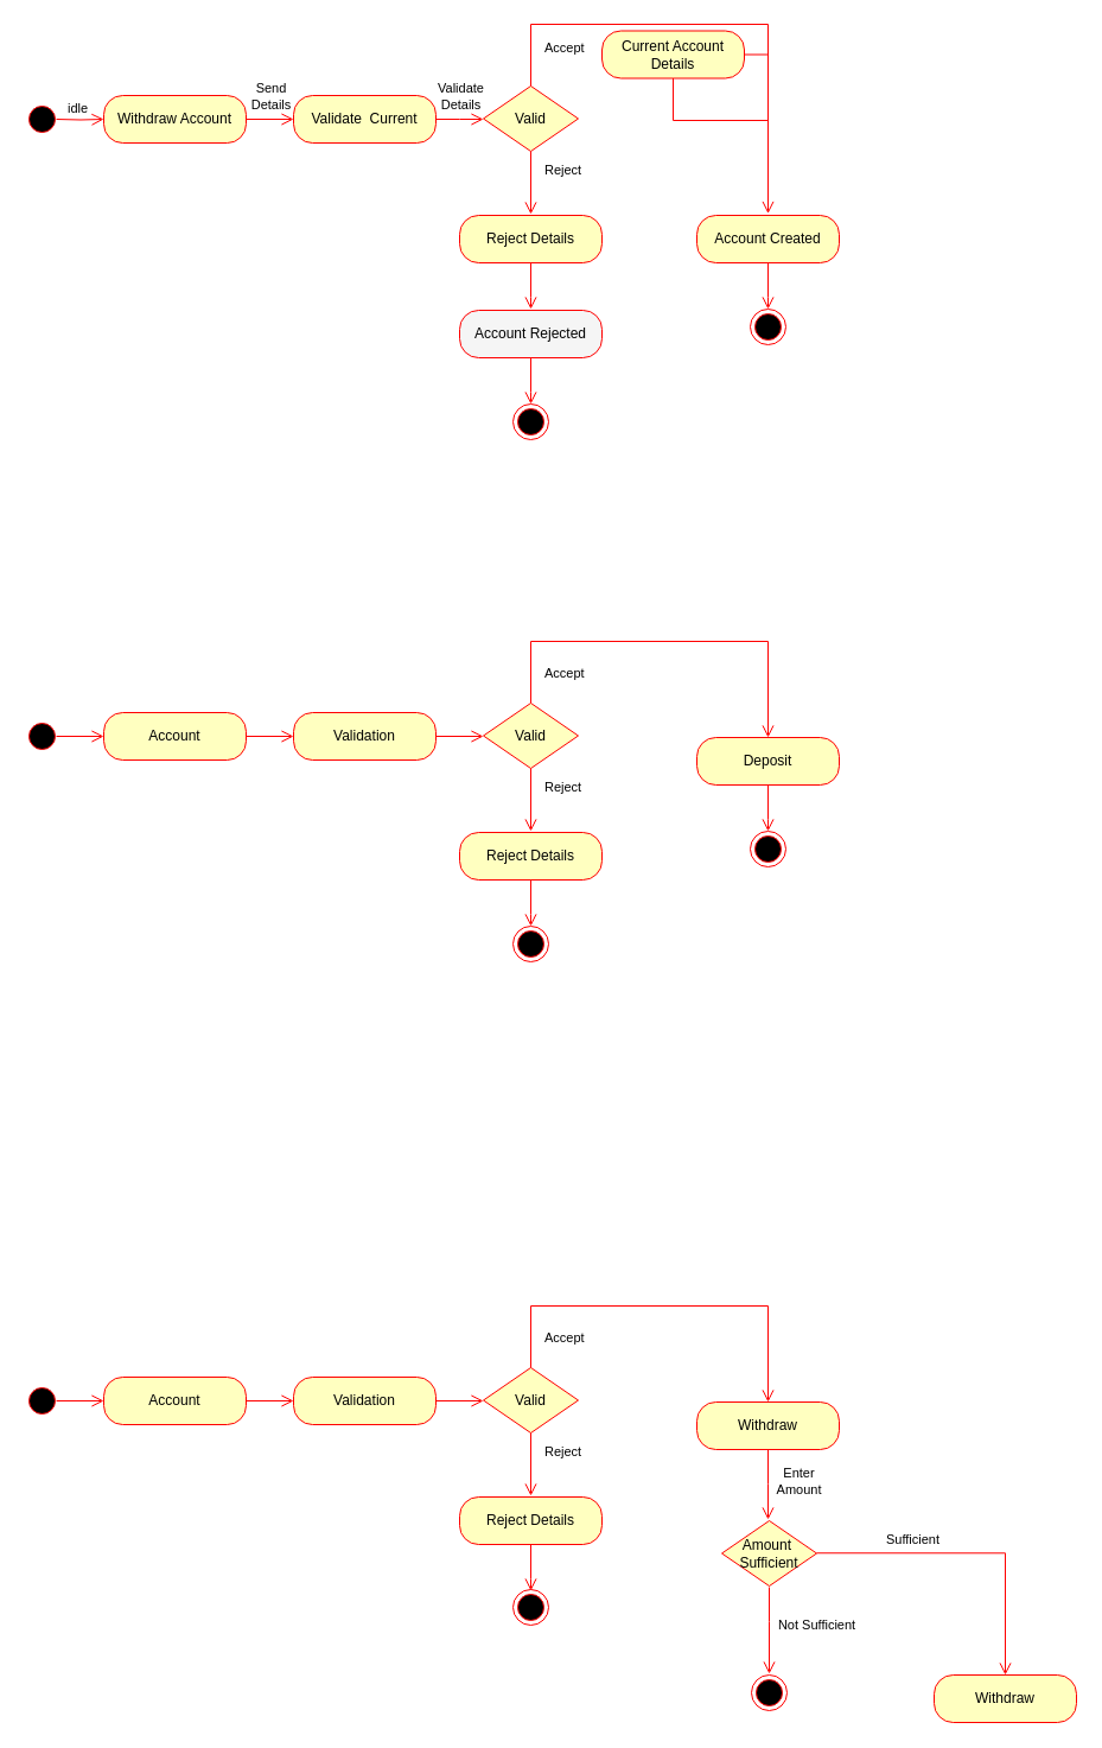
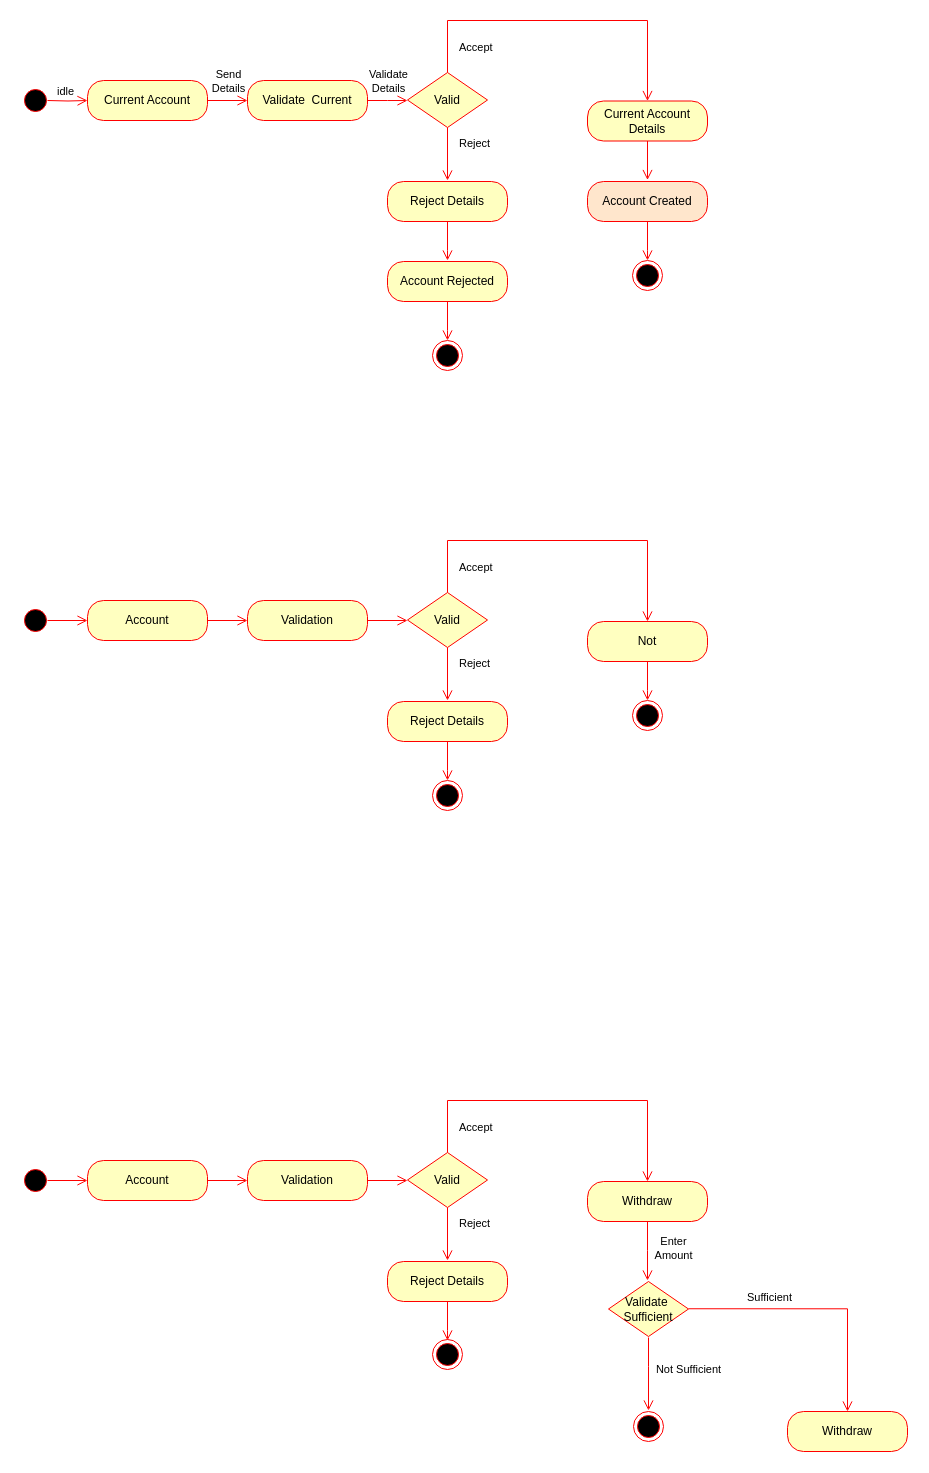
  <mxCell id="0" />
  <mxCell id="1" parent="0" />
  <mxCell id="2" value="" style="ellipse;html=1;shape=startState;fillColor=#000000;strokeColor=#ff0000;" vertex="1" parent="1"><mxGeometry x="20" y="85" width="30" height="30" as="geometry" /></mxCell>
  <mxCell id="3" value="" style="edgeStyle=orthogonalEdgeStyle;html=1;verticalAlign=bottom;endArrow=open;endSize=8;strokeColor=#ff0000;rounded=0;entryX=0;entryY=0.5;entryDx=0;entryDy=0;entryPerimeter=0;" edge="1" parent="1" target="5"><mxGeometry relative="1" as="geometry"><mxPoint x="84" y="100" as="targetPoint" /><mxPoint x="47" y="100" as="sourcePoint" /></mxGeometry></mxCell>
  <mxCell id="4" value="idle" style="edgeLabel;html=1;align=center;verticalAlign=middle;resizable=0;points=[];" connectable="0" vertex="1" parent="3"><mxGeometry x="-0.172" y="1" relative="1" as="geometry"><mxPoint y="-9" as="offset" /></mxGeometry></mxCell>
- <mxCell id="5" value="Withdraw Account" style="rounded=1;whiteSpace=wrap;html=1;arcSize=40;fontColor=#000000;fillColor=#ffffc0;strokeColor=#ff0000;" vertex="1" parent="1"><mxGeometry x="87" y="80" width="120" height="40" as="geometry" /></mxCell>
+ <mxCell id="5" value="Current Account" style="rounded=1;whiteSpace=wrap;html=1;arcSize=40;fontColor=#000000;fillColor=#ffffc0;strokeColor=#ff0000;" vertex="1" parent="1"><mxGeometry x="87" y="80" width="120" height="40" as="geometry" /></mxCell>
  <mxCell id="6" value="" style="edgeStyle=orthogonalEdgeStyle;html=1;verticalAlign=bottom;endArrow=open;endSize=8;strokeColor=#ff0000;rounded=0;" edge="1" parent="1"><mxGeometry relative="1" as="geometry"><mxPoint x="247" y="100" as="targetPoint" /><mxPoint x="207" y="100" as="sourcePoint" /><Array as="points"><mxPoint x="207" y="100" /><mxPoint x="207" y="100" /></Array></mxGeometry></mxCell>
  <mxCell id="7" value="Send &lt;br&gt;Details" style="edgeLabel;html=1;align=center;verticalAlign=middle;resizable=0;points=[];" connectable="0" vertex="1" parent="6"><mxGeometry x="-0.01" relative="1" as="geometry"><mxPoint y="-20" as="offset" /></mxGeometry></mxCell>
  <mxCell id="8" value="Validate&amp;nbsp; Current" style="rounded=1;whiteSpace=wrap;html=1;arcSize=40;fontColor=#000000;fillColor=#ffffc0;strokeColor=#ff0000;" vertex="1" parent="1"><mxGeometry x="247" y="80" width="120" height="40" as="geometry" /></mxCell>
  <mxCell id="9" value="" style="edgeStyle=orthogonalEdgeStyle;html=1;verticalAlign=bottom;endArrow=open;endSize=8;strokeColor=#ff0000;rounded=0;" edge="1" parent="1" source="8"><mxGeometry relative="1" as="geometry"><mxPoint x="407" y="100" as="targetPoint" /></mxGeometry></mxCell>
  <mxCell id="10" value="Validate&lt;br&gt;Details" style="edgeLabel;html=1;align=center;verticalAlign=middle;resizable=0;points=[];" connectable="0" vertex="1" parent="9"><mxGeometry x="-0.171" y="-1" relative="1" as="geometry"><mxPoint x="3" y="-21" as="offset" /></mxGeometry></mxCell>
  <mxCell id="11" value="Reject Details" style="rounded=1;whiteSpace=wrap;html=1;arcSize=40;fontColor=#000000;fillColor=#ffffc0;strokeColor=#ff0000;" vertex="1" parent="1"><mxGeometry x="387" y="181" width="120" height="40" as="geometry" /></mxCell>
  <mxCell id="12" value="" style="edgeStyle=orthogonalEdgeStyle;html=1;verticalAlign=bottom;endArrow=open;endSize=8;strokeColor=#ff0000;rounded=0;" edge="1" parent="1" source="11"><mxGeometry relative="1" as="geometry"><mxPoint x="447" y="260" as="targetPoint" /><Array as="points"><mxPoint x="447" y="250" /><mxPoint x="447" y="250" /></Array></mxGeometry></mxCell>
  <mxCell id="13" value="Valid" style="rhombus;whiteSpace=wrap;html=1;fontColor=#000000;fillColor=#ffffc0;strokeColor=#ff0000;" vertex="1" parent="1"><mxGeometry x="407" y="72" width="80" height="55" as="geometry" /></mxCell>
  <mxCell id="14" value="Accept" style="edgeStyle=orthogonalEdgeStyle;html=1;align=left;verticalAlign=bottom;endArrow=open;endSize=8;strokeColor=#ff0000;rounded=0;exitX=0.5;exitY=0;exitDx=0;exitDy=0;entryX=0.5;entryY=0;entryDx=0;entryDy=0;" edge="1" parent="1" source="13" target="19"><mxGeometry x="-0.905" y="-10" relative="1" as="geometry"><mxPoint x="607" y="60" as="targetPoint" /><Array as="points"><mxPoint x="447" y="20" /><mxPoint x="647" y="20" /><mxPoint x="647" y="101" /></Array><mxPoint as="offset" /></mxGeometry></mxCell>
  <mxCell id="15" value="Reject" style="edgeStyle=orthogonalEdgeStyle;html=1;align=left;verticalAlign=top;endArrow=open;endSize=8;strokeColor=#ff0000;rounded=0;" edge="1" parent="1" source="13"><mxGeometry x="-0.888" y="10" relative="1" as="geometry"><mxPoint x="447" y="180" as="targetPoint" /><mxPoint as="offset" /></mxGeometry></mxCell>
- <mxCell id="16" value="Account Rejected" style="rounded=1;whiteSpace=wrap;html=1;arcSize=40;fontColor=#000000;fillColor=#f5f5f5;strokeColor=#ff0000;" vertex="1" parent="1"><mxGeometry x="387" y="261" width="120" height="40" as="geometry" /></mxCell>
+ <mxCell id="16" value="Account Rejected" style="rounded=1;whiteSpace=wrap;html=1;arcSize=40;fontColor=#000000;fillColor=#ffffc0;strokeColor=#ff0000;" vertex="1" parent="1"><mxGeometry x="387" y="261" width="120" height="40" as="geometry" /></mxCell>
  <mxCell id="17" value="" style="edgeStyle=orthogonalEdgeStyle;html=1;verticalAlign=bottom;endArrow=open;endSize=8;strokeColor=#ff0000;rounded=0;" edge="1" parent="1"><mxGeometry relative="1" as="geometry"><mxPoint x="447" y="340" as="targetPoint" /><mxPoint x="447" y="301" as="sourcePoint" /><Array as="points"><mxPoint x="447" y="330" /><mxPoint x="447" y="330" /></Array></mxGeometry></mxCell>
  <mxCell id="18" value="" style="ellipse;html=1;shape=endState;fillColor=#000000;strokeColor=#ff0000;" vertex="1" parent="1"><mxGeometry x="432" y="340" width="30" height="30" as="geometry" /></mxCell>
- <mxCell id="19" value="Current Account Details" style="rounded=1;whiteSpace=wrap;html=1;arcSize=40;fontColor=#000000;fillColor=#ffffc0;strokeColor=#ff0000;" vertex="1" parent="1"><mxGeometry x="507" y="25.5" width="120" height="40" as="geometry" /></mxCell>
+ <mxCell id="19" value="Current Account Details" style="rounded=1;whiteSpace=wrap;html=1;arcSize=40;fontColor=#000000;fillColor=#ffffc0;strokeColor=#ff0000;" vertex="1" parent="1"><mxGeometry x="587" y="100.5" width="120" height="40" as="geometry" /></mxCell>
  <mxCell id="20" value="" style="edgeStyle=orthogonalEdgeStyle;html=1;verticalAlign=bottom;endArrow=open;endSize=8;strokeColor=#ff0000;rounded=0;" edge="1" parent="1" source="19"><mxGeometry relative="1" as="geometry"><mxPoint x="647" y="179.5" as="targetPoint" /><Array as="points"><mxPoint x="647" y="169.5" /><mxPoint x="647" y="169.5" /></Array></mxGeometry></mxCell>
- <mxCell id="21" value="Account Created" style="rounded=1;whiteSpace=wrap;html=1;arcSize=40;fontColor=#000000;fillColor=#ffffc0;strokeColor=#ff0000;" vertex="1" parent="1"><mxGeometry x="587" y="181" width="120" height="40" as="geometry" /></mxCell>
+ <mxCell id="21" value="Account Created" style="rounded=1;whiteSpace=wrap;html=1;arcSize=40;fontColor=#000000;fillColor=#ffe6cc;strokeColor=#ff0000;" vertex="1" parent="1"><mxGeometry x="587" y="181" width="120" height="40" as="geometry" /></mxCell>
  <mxCell id="22" value="" style="edgeStyle=orthogonalEdgeStyle;html=1;verticalAlign=bottom;endArrow=open;endSize=8;strokeColor=#ff0000;rounded=0;" edge="1" parent="1"><mxGeometry relative="1" as="geometry"><mxPoint x="647" y="260" as="targetPoint" /><mxPoint x="647" y="221" as="sourcePoint" /><Array as="points"><mxPoint x="647" y="250" /><mxPoint x="647" y="250" /></Array></mxGeometry></mxCell>
  <mxCell id="23" value="" style="ellipse;html=1;shape=endState;fillColor=#000000;strokeColor=#ff0000;" vertex="1" parent="1"><mxGeometry x="632" y="260" width="30" height="30" as="geometry" /></mxCell>
  <mxCell id="24" value="" style="ellipse;html=1;shape=startState;fillColor=#000000;strokeColor=#ff0000;" vertex="1" parent="1"><mxGeometry x="20" y="605" width="30" height="30" as="geometry" /></mxCell>
  <mxCell id="25" value="" style="edgeStyle=orthogonalEdgeStyle;html=1;verticalAlign=bottom;endArrow=open;endSize=8;strokeColor=#ff0000;rounded=0;entryX=0;entryY=0.5;entryDx=0;entryDy=0;entryPerimeter=0;" edge="1" parent="1"><mxGeometry relative="1" as="geometry"><mxPoint x="87" y="620" as="targetPoint" /><mxPoint x="47" y="620" as="sourcePoint" /></mxGeometry></mxCell>
  <mxCell id="26" value="Account" style="rounded=1;whiteSpace=wrap;html=1;arcSize=40;fontColor=#000000;fillColor=#ffffc0;strokeColor=#ff0000;" vertex="1" parent="1"><mxGeometry x="87" y="600" width="120" height="40" as="geometry" /></mxCell>
  <mxCell id="27" value="" style="edgeStyle=orthogonalEdgeStyle;html=1;verticalAlign=bottom;endArrow=open;endSize=8;strokeColor=#ff0000;rounded=0;" edge="1" parent="1"><mxGeometry relative="1" as="geometry"><mxPoint x="247" y="620" as="targetPoint" /><mxPoint x="207" y="620" as="sourcePoint" /><Array as="points"><mxPoint x="207" y="620" /><mxPoint x="207" y="620" /></Array></mxGeometry></mxCell>
  <mxCell id="28" value="Validation" style="rounded=1;whiteSpace=wrap;html=1;arcSize=40;fontColor=#000000;fillColor=#ffffc0;strokeColor=#ff0000;" vertex="1" parent="1"><mxGeometry x="247" y="600" width="120" height="40" as="geometry" /></mxCell>
  <mxCell id="29" value="" style="edgeStyle=orthogonalEdgeStyle;html=1;verticalAlign=bottom;endArrow=open;endSize=8;strokeColor=#ff0000;rounded=0;" edge="1" parent="1"><mxGeometry relative="1" as="geometry"><mxPoint x="407" y="620" as="targetPoint" /><mxPoint x="367" y="620" as="sourcePoint" /><Array as="points"><mxPoint x="367" y="620" /><mxPoint x="367" y="620" /></Array></mxGeometry></mxCell>
  <mxCell id="30" value="Valid" style="rhombus;whiteSpace=wrap;html=1;fontColor=#000000;fillColor=#ffffc0;strokeColor=#ff0000;" vertex="1" parent="1"><mxGeometry x="407" y="592" width="80" height="55" as="geometry" /></mxCell>
  <mxCell id="31" value="Accept" style="edgeStyle=orthogonalEdgeStyle;html=1;align=left;verticalAlign=bottom;endArrow=open;endSize=8;strokeColor=#ff0000;rounded=0;exitX=0.5;exitY=0;exitDx=0;exitDy=0;entryX=0.5;entryY=0;entryDx=0;entryDy=0;" edge="1" parent="1" source="30"><mxGeometry x="-0.905" y="-10" relative="1" as="geometry"><mxPoint x="647" y="621" as="targetPoint" /><Array as="points"><mxPoint x="447" y="540" /><mxPoint x="647" y="540" /><mxPoint x="647" y="621" /></Array><mxPoint as="offset" /></mxGeometry></mxCell>
  <mxCell id="32" value="Reject" style="edgeStyle=orthogonalEdgeStyle;html=1;align=left;verticalAlign=top;endArrow=open;endSize=8;strokeColor=#ff0000;rounded=0;" edge="1" parent="1" source="30"><mxGeometry x="-0.888" y="10" relative="1" as="geometry"><mxPoint x="447" y="700" as="targetPoint" /><mxPoint as="offset" /></mxGeometry></mxCell>
  <mxCell id="33" value="Reject Details" style="rounded=1;whiteSpace=wrap;html=1;arcSize=40;fontColor=#000000;fillColor=#ffffc0;strokeColor=#ff0000;" vertex="1" parent="1"><mxGeometry x="387" y="701" width="120" height="40" as="geometry" /></mxCell>
  <mxCell id="34" value="" style="edgeStyle=orthogonalEdgeStyle;html=1;verticalAlign=bottom;endArrow=open;endSize=8;strokeColor=#ff0000;rounded=0;" edge="1" parent="1" source="33"><mxGeometry relative="1" as="geometry"><mxPoint x="447" y="780" as="targetPoint" /><Array as="points"><mxPoint x="447" y="770" /><mxPoint x="447" y="770" /></Array></mxGeometry></mxCell>
- <mxCell id="35" value="Deposit" style="rounded=1;whiteSpace=wrap;html=1;arcSize=40;fontColor=#000000;fillColor=#ffffc0;strokeColor=#ff0000;" vertex="1" parent="1"><mxGeometry x="587" y="621" width="120" height="40" as="geometry" /></mxCell>
+ <mxCell id="35" value="Not" style="rounded=1;whiteSpace=wrap;html=1;arcSize=40;fontColor=#000000;fillColor=#ffffc0;strokeColor=#ff0000;" vertex="1" parent="1"><mxGeometry x="587" y="621" width="120" height="40" as="geometry" /></mxCell>
  <mxCell id="36" value="" style="edgeStyle=orthogonalEdgeStyle;html=1;verticalAlign=bottom;endArrow=open;endSize=8;strokeColor=#ff0000;rounded=0;" edge="1" parent="1" source="35"><mxGeometry relative="1" as="geometry"><mxPoint x="647" y="700" as="targetPoint" /><Array as="points"><mxPoint x="647" y="690" /><mxPoint x="647" y="690" /></Array></mxGeometry></mxCell>
  <mxCell id="37" value="" style="ellipse;html=1;shape=endState;fillColor=#000000;strokeColor=#ff0000;" vertex="1" parent="1"><mxGeometry x="432" y="780" width="30" height="30" as="geometry" /></mxCell>
  <mxCell id="38" value="" style="ellipse;html=1;shape=endState;fillColor=#000000;strokeColor=#ff0000;" vertex="1" parent="1"><mxGeometry x="632" y="700" width="30" height="30" as="geometry" /></mxCell>
  <mxCell id="39" value="" style="ellipse;html=1;shape=startState;fillColor=#000000;strokeColor=#ff0000;" vertex="1" parent="1"><mxGeometry x="20" y="1165" width="30" height="30" as="geometry" /></mxCell>
  <mxCell id="40" value="" style="edgeStyle=orthogonalEdgeStyle;html=1;verticalAlign=bottom;endArrow=open;endSize=8;strokeColor=#ff0000;rounded=0;entryX=0;entryY=0.5;entryDx=0;entryDy=0;entryPerimeter=0;" edge="1" parent="1"><mxGeometry relative="1" as="geometry"><mxPoint x="87" y="1180" as="targetPoint" /><mxPoint x="47" y="1180" as="sourcePoint" /></mxGeometry></mxCell>
  <mxCell id="41" value="Account" style="rounded=1;whiteSpace=wrap;html=1;arcSize=40;fontColor=#000000;fillColor=#ffffc0;strokeColor=#ff0000;" vertex="1" parent="1"><mxGeometry x="87" y="1160" width="120" height="40" as="geometry" /></mxCell>
  <mxCell id="42" value="" style="edgeStyle=orthogonalEdgeStyle;html=1;verticalAlign=bottom;endArrow=open;endSize=8;strokeColor=#ff0000;rounded=0;" edge="1" parent="1"><mxGeometry relative="1" as="geometry"><mxPoint x="247" y="1180" as="targetPoint" /><mxPoint x="207" y="1180" as="sourcePoint" /><Array as="points"><mxPoint x="207" y="1180" /><mxPoint x="207" y="1180" /></Array></mxGeometry></mxCell>
  <mxCell id="43" value="Validation" style="rounded=1;whiteSpace=wrap;html=1;arcSize=40;fontColor=#000000;fillColor=#ffffc0;strokeColor=#ff0000;" vertex="1" parent="1"><mxGeometry x="247" y="1160" width="120" height="40" as="geometry" /></mxCell>
  <mxCell id="44" value="" style="edgeStyle=orthogonalEdgeStyle;html=1;verticalAlign=bottom;endArrow=open;endSize=8;strokeColor=#ff0000;rounded=0;" edge="1" parent="1"><mxGeometry relative="1" as="geometry"><mxPoint x="407" y="1180" as="targetPoint" /><mxPoint x="367" y="1180" as="sourcePoint" /><Array as="points"><mxPoint x="367" y="1180" /><mxPoint x="367" y="1180" /></Array></mxGeometry></mxCell>
  <mxCell id="45" value="Valid" style="rhombus;whiteSpace=wrap;html=1;fontColor=#000000;fillColor=#ffffc0;strokeColor=#ff0000;" vertex="1" parent="1"><mxGeometry x="407" y="1152" width="80" height="55" as="geometry" /></mxCell>
  <mxCell id="46" value="Accept" style="edgeStyle=orthogonalEdgeStyle;html=1;align=left;verticalAlign=bottom;endArrow=open;endSize=8;strokeColor=#ff0000;rounded=0;exitX=0.5;exitY=0;exitDx=0;exitDy=0;entryX=0.5;entryY=0;entryDx=0;entryDy=0;" edge="1" parent="1" source="45"><mxGeometry x="-0.905" y="-10" relative="1" as="geometry"><mxPoint x="647" y="1181" as="targetPoint" /><Array as="points"><mxPoint x="447" y="1100" /><mxPoint x="647" y="1100" /><mxPoint x="647" y="1181" /></Array><mxPoint as="offset" /></mxGeometry></mxCell>
  <mxCell id="47" value="Reject" style="edgeStyle=orthogonalEdgeStyle;html=1;align=left;verticalAlign=top;endArrow=open;endSize=8;strokeColor=#ff0000;rounded=0;" edge="1" parent="1" source="45"><mxGeometry x="-0.888" y="10" relative="1" as="geometry"><mxPoint x="447" y="1260" as="targetPoint" /><mxPoint as="offset" /></mxGeometry></mxCell>
  <mxCell id="48" value="Reject Details" style="rounded=1;whiteSpace=wrap;html=1;arcSize=40;fontColor=#000000;fillColor=#ffffc0;strokeColor=#ff0000;" vertex="1" parent="1"><mxGeometry x="387" y="1261" width="120" height="40" as="geometry" /></mxCell>
  <mxCell id="49" value="" style="edgeStyle=orthogonalEdgeStyle;html=1;verticalAlign=bottom;endArrow=open;endSize=8;strokeColor=#ff0000;rounded=0;" edge="1" parent="1" source="48"><mxGeometry relative="1" as="geometry"><mxPoint x="447" y="1340" as="targetPoint" /><Array as="points"><mxPoint x="447" y="1330" /><mxPoint x="447" y="1330" /></Array></mxGeometry></mxCell>
  <mxCell id="50" value="Withdraw" style="rounded=1;whiteSpace=wrap;html=1;arcSize=40;fontColor=#000000;fillColor=#ffffc0;strokeColor=#ff0000;" vertex="1" parent="1"><mxGeometry x="587" y="1181" width="120" height="40" as="geometry" /></mxCell>
  <mxCell id="51" value="" style="edgeStyle=orthogonalEdgeStyle;html=1;verticalAlign=bottom;endArrow=open;endSize=8;strokeColor=#ff0000;rounded=0;" edge="1" parent="1" source="50"><mxGeometry relative="1" as="geometry"><mxPoint x="647" y="1280" as="targetPoint" /><Array as="points"><mxPoint x="647" y="1250" /><mxPoint x="647" y="1250" /></Array></mxGeometry></mxCell>
  <mxCell id="52" value="Enter &lt;br&gt;Amount" style="edgeLabel;html=1;align=center;verticalAlign=middle;resizable=0;points=[];" connectable="0" vertex="1" parent="51"><mxGeometry x="-0.313" relative="1" as="geometry"><mxPoint x="25" y="6" as="offset" /></mxGeometry></mxCell>
  <mxCell id="53" value="" style="ellipse;html=1;shape=endState;fillColor=#000000;strokeColor=#ff0000;" vertex="1" parent="1"><mxGeometry x="432" y="1339" width="30" height="30" as="geometry" /></mxCell>
- <mxCell id="54" value="Amount&amp;nbsp;&lt;br&gt;Sufficient" style="rhombus;whiteSpace=wrap;html=1;fontColor=#000000;fillColor=#ffffc0;strokeColor=#ff0000;" vertex="1" parent="1"><mxGeometry x="608" y="1281" width="80" height="55" as="geometry" /></mxCell>
+ <mxCell id="54" value="Validate&amp;nbsp;&lt;br&gt;Sufficient" style="rhombus;whiteSpace=wrap;html=1;fontColor=#000000;fillColor=#ffffc0;strokeColor=#ff0000;" vertex="1" parent="1"><mxGeometry x="608" y="1281" width="80" height="55" as="geometry" /></mxCell>
  <mxCell id="55" value="" style="edgeStyle=orthogonalEdgeStyle;html=1;verticalAlign=bottom;endArrow=open;endSize=8;strokeColor=#ff0000;rounded=0;exitX=1;exitY=0.5;exitDx=0;exitDy=0;entryX=0.5;entryY=0;entryDx=0;entryDy=0;" edge="1" parent="1" target="59"><mxGeometry relative="1" as="geometry"><mxPoint x="767" y="1399.75" as="targetPoint" /><Array as="points"><mxPoint x="847" y="1308" /></Array><mxPoint x="688" y="1308.25" as="sourcePoint" /></mxGeometry></mxCell>
  <mxCell id="56" value="Sufficient" style="edgeLabel;html=1;align=center;verticalAlign=middle;resizable=0;points=[];" connectable="0" vertex="1" parent="55"><mxGeometry x="-0.313" relative="1" as="geometry"><mxPoint x="-9" y="-12" as="offset" /></mxGeometry></mxCell>
  <mxCell id="57" value="" style="edgeStyle=orthogonalEdgeStyle;html=1;verticalAlign=bottom;endArrow=open;endSize=8;strokeColor=#ff0000;rounded=0;" edge="1" parent="1"><mxGeometry relative="1" as="geometry"><mxPoint x="648" y="1410" as="targetPoint" /><Array as="points"><mxPoint x="648" y="1366" /><mxPoint x="648" y="1366" /></Array><mxPoint x="648" y="1337" as="sourcePoint" /></mxGeometry></mxCell>
  <mxCell id="58" value="Not Sufficient" style="edgeLabel;html=1;align=center;verticalAlign=middle;resizable=0;points=[];" connectable="0" vertex="1" parent="57"><mxGeometry x="-0.313" relative="1" as="geometry"><mxPoint x="39" y="6" as="offset" /></mxGeometry></mxCell>
  <mxCell id="59" value="Withdraw" style="rounded=1;whiteSpace=wrap;html=1;arcSize=40;fontColor=#000000;fillColor=#ffffc0;strokeColor=#ff0000;" vertex="1" parent="1"><mxGeometry x="787" y="1411" width="120" height="40" as="geometry" /></mxCell>
  <mxCell id="60" value="" style="ellipse;html=1;shape=endState;fillColor=#000000;strokeColor=#ff0000;" vertex="1" parent="1"><mxGeometry x="633" y="1411" width="30" height="30" as="geometry" /></mxCell>
